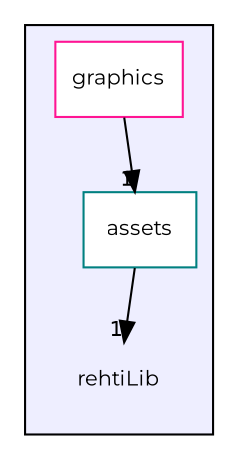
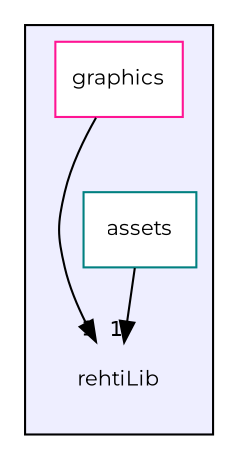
  digraph {
    compound=true
    fontname=Montserrat
    node [fontname=Montserrat fontsize=10 shape=box fillcolor=white style=filled]
    edge [fontname=Montserrat headlabel=1 labeldistance=1.5 labelfontname=Helvetica labelfontsize=10]
    n1 [color=darkgreen label=rehtiLib shape=plaintext fillcolor="" style=""]
    n2 [color=teal label=assets]
    n3 [color=deeppink label=graphics]
    subgraph cluster_1 {
      bgcolor="#eeeeff"
      pencolor=black
      n1
      n2
      n3
    }
    n2 -> n1
-   n3 -> n2
+   n3 -> n1
  }
